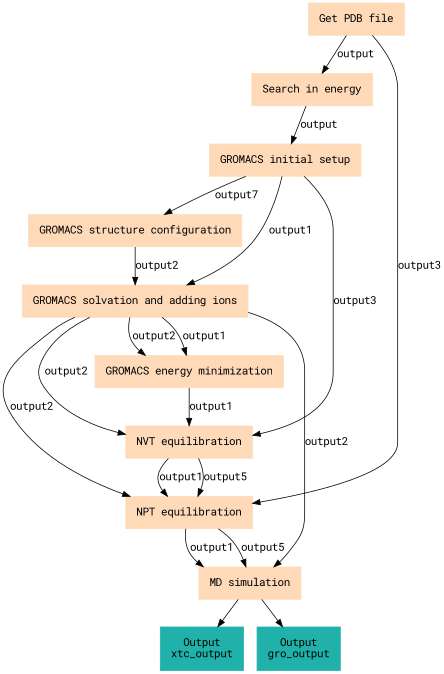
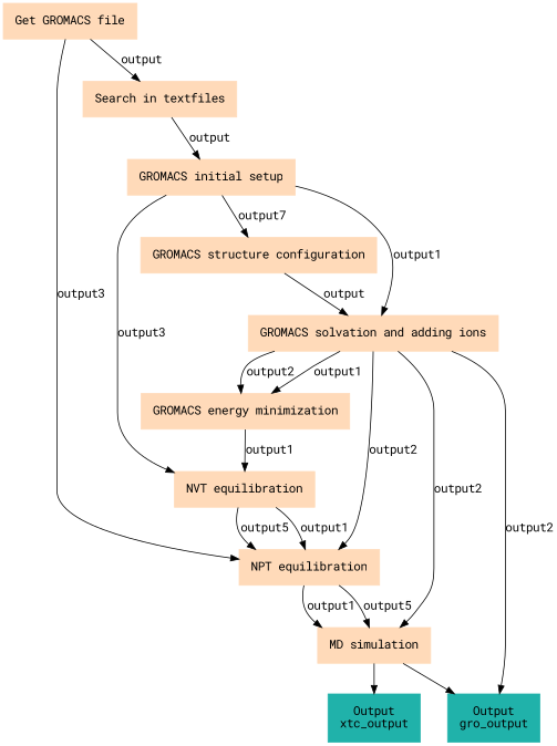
  digraph {
    fontname="Roboto Mono"
    node [color=peachpuff fontname="Roboto Mono" margin="0.2,0.2" shape=box style=filled]
    edge [fontname="Roboto Mono"]
-   n1 [label="Get PDB file"]
-   n2 [label="Search in energy"]
+   n1 [label="Get GROMACS file"]
+   n2 [label="Search in textfiles"]
    n3 [label="NPT equilibration"]
    n4 [label="GROMACS initial setup"]
    n5 [label="GROMACS structure configuration"]
    n6 [label="GROMACS solvation and adding ions"]
    n7 [label="NVT equilibration"]
    n8 [label="GROMACS energy minimization"]
    n9 [label="MD simulation"]
    n10 [color=lightseagreen label="Output\nxtc_output"]
    n11 [color=lightseagreen label="Output\ngro_output"]
    n1 -> n2 [label=output]
    n1 -> n3 [label=output3]
    n2 -> n4 [label=output]
    n3 -> n9 [label=output1]
    n3 -> n9 [label=output5]
    n4 -> n5 [label=output7]
    n4 -> n6 [label=output1]
    n4 -> n7 [label=output3]
-   n5 -> n6 [label=output2]
+   n5 -> n6 [label=output]
    n6 -> n3 [label=output2]
-   n6 -> n7 [label=output2]
+   n6 -> n11 [label=output2]
    n6 -> n8 [label=output2]
    n6 -> n8 [label=output1]
    n6 -> n9 [label=output2]
    n7 -> n3 [label=output1]
    n7 -> n3 [label=output5]
    n8 -> n7 [label=output1]
    n9 -> n10
    n9 -> n11
  }
